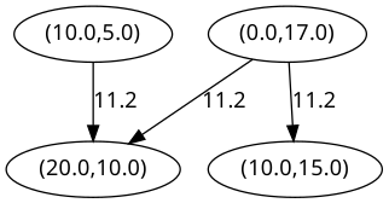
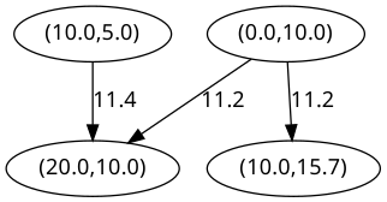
  digraph {
    fontname="Noto Sans"
    node [fontname="Noto Sans"]
    edge [fontname="Noto Sans"]
    n1 [label="(10.0,5.0)"]
    n2 [label="(20.0,10.0)"]
-   n3 [label="(0.0,17.0)"]
-   n4 [label="(10.0,15.0)"]
-   n1 -> n2 [label=11.2]
+   n3 [label="(0.0,10.0)"]
+   n4 [label="(10.0,15.7)"]
+   n1 -> n2 [label=11.4]
    n3 -> n2 [label=11.2]
    n3 -> n4 [label=11.2]
  }
